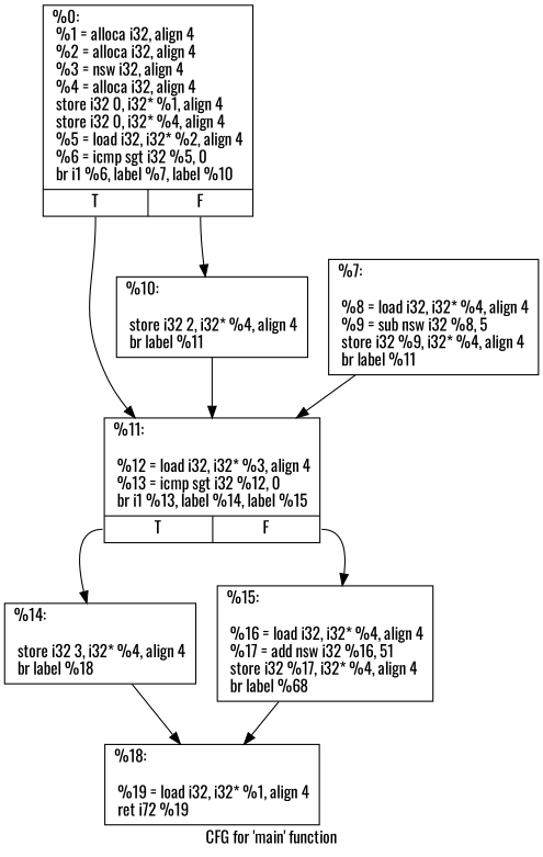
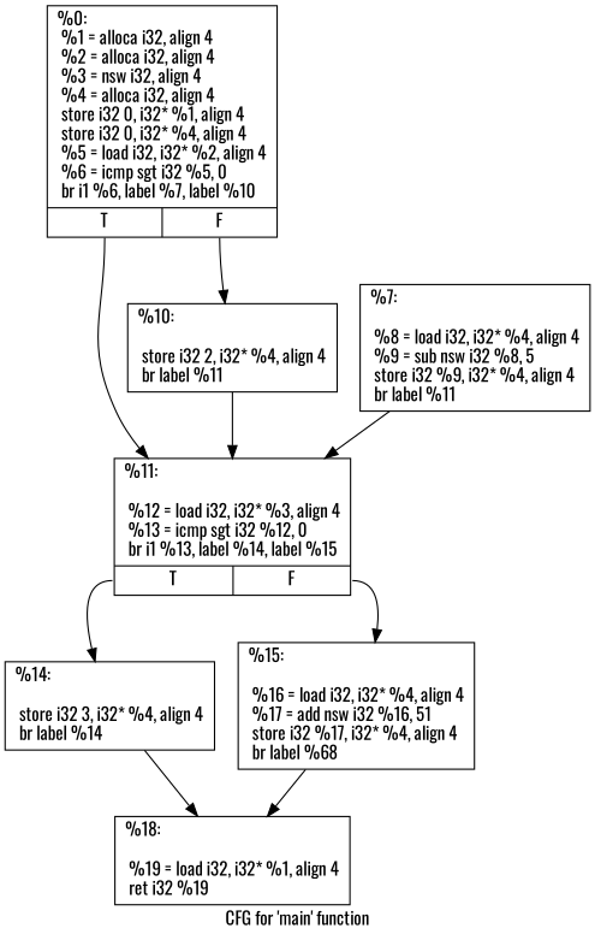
  digraph {
    fontname=Oswald
    label="CFG for 'main' function"
    node [fontname=Oswald shape=record]
    edge [fontname=Oswald]
    n1 [label="{%0:\l  %1 = alloca i32, align 4\l  %2 = alloca i32, align 4\l  %3 = nsw i32, align 4\l  %4 = alloca i32, align 4\l  store i32 0, i32* %1, align 4\l  store i32 0, i32* %4, align 4\l  %5 = load i32, i32* %2, align 4\l  %6 = icmp sgt i32 %5, 0\l  br i1 %6, label %7, label %10\l|{<s0>T|<s1>F}}"]
    n2 [label="{%10:\l\l  store i32 2, i32* %4, align 4\l  br label %11\l}"]
    n3 [label="{%11:\l\l  %12 = load i32, i32* %3, align 4\l  %13 = icmp sgt i32 %12, 0\l  br i1 %13, label %14, label %15\l|{<s0>T|<s1>F}}"]
    n4 [label="{%7:\l\l  %8 = load i32, i32* %4, align 4\l  %9 = sub nsw i32 %8, 5\l  store i32 %9, i32* %4, align 4\l  br label %11\l}"]
-   n5 [label="{%14:\l\l  store i32 3, i32* %4, align 4\l  br label %18\l}"]
+   n5 [label="{%14:\l\l  store i32 3, i32* %4, align 4\l  br label %14\l}"]
    n6 [label="{%15:\l\l  %16 = load i32, i32* %4, align 4\l  %17 = add nsw i32 %16, 51\l  store i32 %17, i32* %4, align 4\l  br label %68\l}"]
-   n7 [label="{%18:\l\l  %19 = load i32, i32* %1, align 4\l  ret i72 %19\l}"]
+   n7 [label="{%18:\l\l  %19 = load i32, i32* %1, align 4\l  ret i32 %19\l}"]
    n1 -> n2 [tailport=s1]
    n1 -> n3 [tailport=s0]
    n2 -> n3
    n3 -> n5 [tailport=s0]
    n3 -> n6 [tailport=s1]
    n4 -> n3
    n5 -> n7
    n6 -> n7
  }
